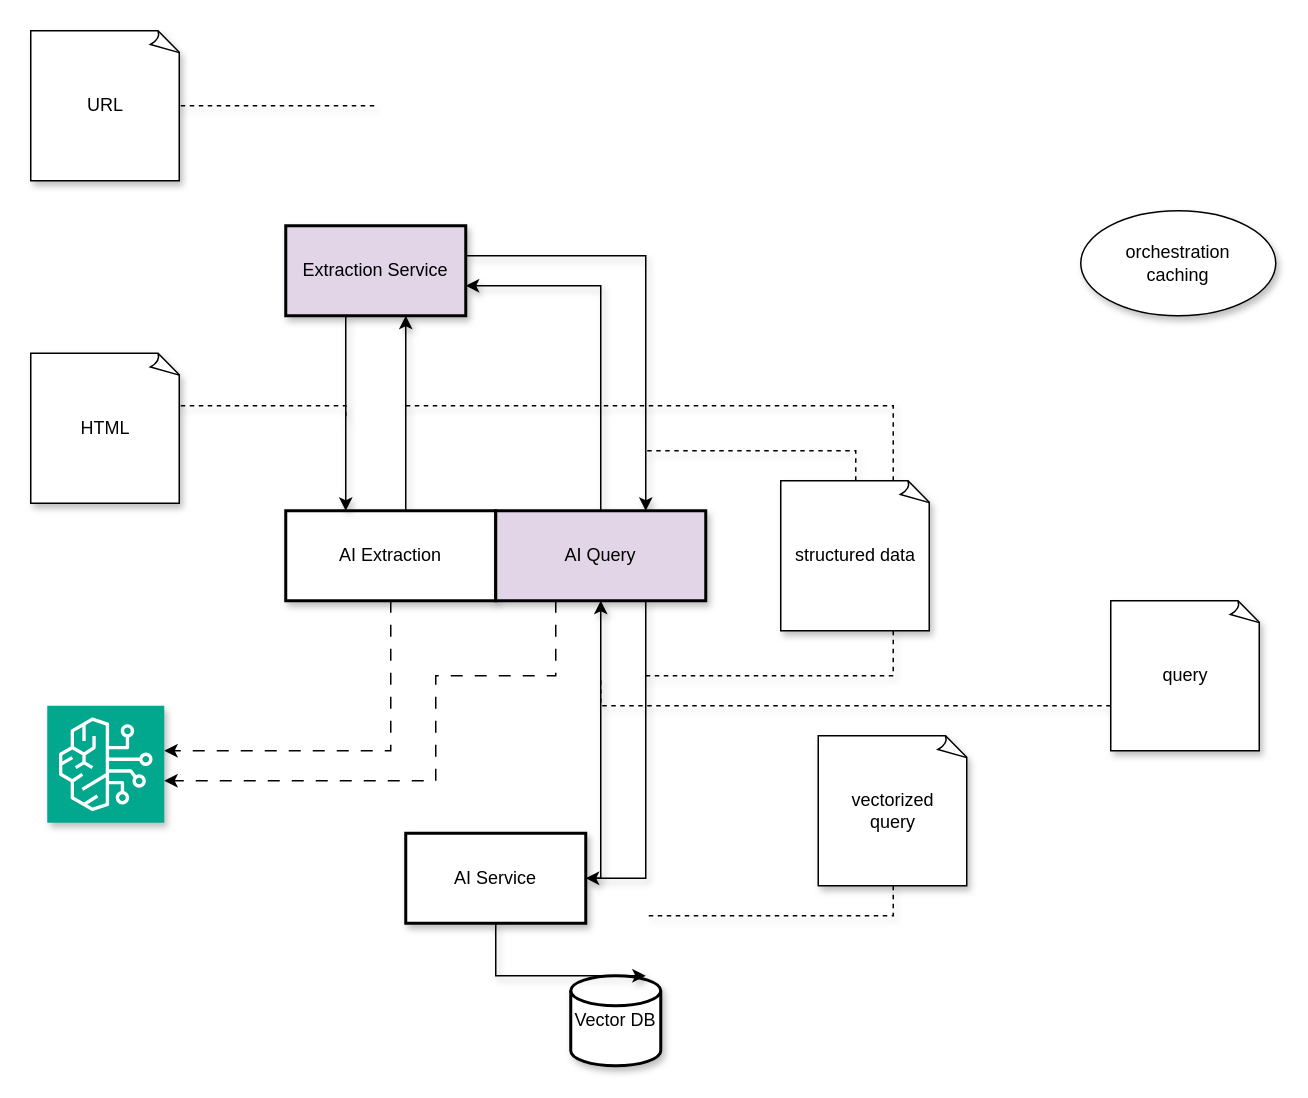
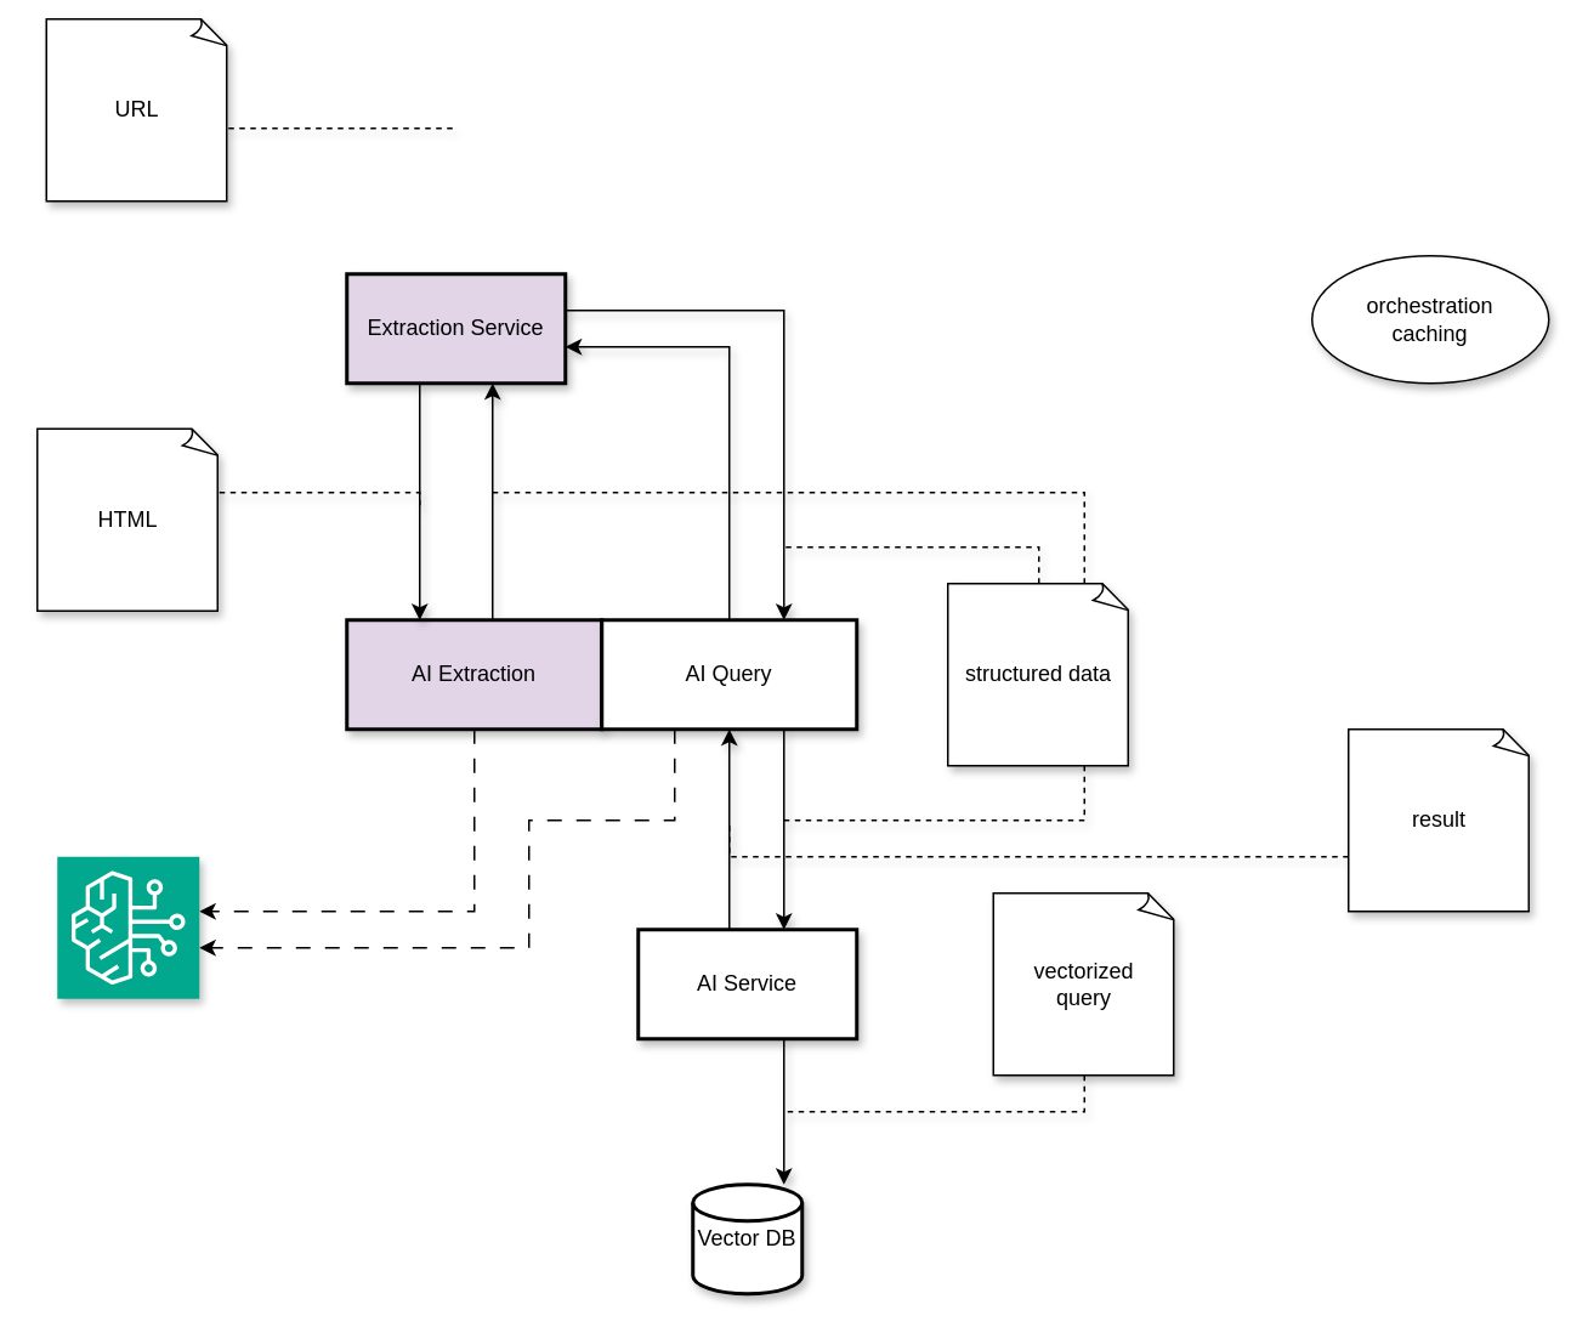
  <mxCell id="0" />
  <mxCell id="1" parent="0" />
  <mxCell id="2" style="edgeStyle=orthogonalEdgeStyle;rounded=0;orthogonalLoop=1;jettySize=auto;html=1;shadow=1;" parent="1" source="21" target="7" edge="1"><mxGeometry relative="1" as="geometry"><Array as="points"><mxPoint x="430" y="460" /><mxPoint x="430" y="460" /></Array></mxGeometry></mxCell>
  <mxCell id="3" style="edgeStyle=orthogonalEdgeStyle;rounded=0;orthogonalLoop=1;jettySize=auto;html=1;shadow=1;" parent="1" source="5" target="12" edge="1"><mxGeometry relative="1" as="geometry"><Array as="points"><mxPoint x="270" y="270" /><mxPoint x="270" y="270" /></Array></mxGeometry></mxCell>
  <mxCell id="4" style="edgeStyle=orthogonalEdgeStyle;rounded=0;orthogonalLoop=1;jettySize=auto;html=1;dashed=1;dashPattern=8 8;" parent="1" source="5" target="29" edge="1"><mxGeometry relative="1" as="geometry"><Array as="points"><mxPoint x="260" y="500" /></Array></mxGeometry></mxCell>
- <mxCell id="5" value="AI Extraction" style="whiteSpace=wrap;html=1;shadow=1;strokeWidth=2;" parent="1" vertex="1"><mxGeometry x="190" y="340" width="140" height="60" as="geometry" /></mxCell>
+ <mxCell id="5" value="AI Extraction" style="whiteSpace=wrap;html=1;shadow=1;strokeWidth=2;fillColor=#e1d5e7;" parent="1" vertex="1"><mxGeometry x="190" y="340" width="140" height="60" as="geometry" /></mxCell>
  <mxCell id="6" style="edgeStyle=orthogonalEdgeStyle;rounded=0;orthogonalLoop=1;jettySize=auto;html=1;shadow=1;" parent="1" source="7" target="21" edge="1"><mxGeometry relative="1" as="geometry"><Array as="points"><mxPoint x="400" y="460" /><mxPoint x="400" y="460" /></Array></mxGeometry></mxCell>
- <mxCell id="7" value="AI Service" style="whiteSpace=wrap;html=1;shadow=1;strokeWidth=2;" parent="1" vertex="1"><mxGeometry x="270" y="555" width="120" height="60" as="geometry" /></mxCell>
+ <mxCell id="7" value="AI Service" style="whiteSpace=wrap;html=1;shadow=1;strokeWidth=2;" parent="1" vertex="1"><mxGeometry x="350" y="510" width="120" height="60" as="geometry" /></mxCell>
  <mxCell id="8" value="Vector DB" style="strokeWidth=2;html=1;shape=mxgraph.flowchart.database;whiteSpace=wrap;shadow=1;" parent="1" vertex="1"><mxGeometry x="380" y="650" width="60" height="60" as="geometry" /></mxCell>
  <mxCell id="9" style="edgeStyle=orthogonalEdgeStyle;rounded=0;orthogonalLoop=1;jettySize=auto;html=1;shadow=1;" parent="1" source="7" edge="1"><mxGeometry relative="1" as="geometry"><mxPoint x="430" y="650" as="targetPoint" /><Array as="points"><mxPoint x="430" y="650" /></Array></mxGeometry></mxCell>
  <mxCell id="10" style="edgeStyle=orthogonalEdgeStyle;rounded=0;orthogonalLoop=1;jettySize=auto;html=1;shadow=1;" parent="1" source="12" target="5" edge="1"><mxGeometry relative="1" as="geometry"><Array as="points"><mxPoint x="230" y="280" /><mxPoint x="230" y="280" /></Array></mxGeometry></mxCell>
  <mxCell id="11" style="edgeStyle=orthogonalEdgeStyle;rounded=0;orthogonalLoop=1;jettySize=auto;html=1;shadow=1;" parent="1" source="12" target="21" edge="1"><mxGeometry relative="1" as="geometry"><Array as="points"><mxPoint x="430" y="170" /></Array></mxGeometry></mxCell>
  <mxCell id="12" value="Extraction Service" style="whiteSpace=wrap;html=1;shadow=1;strokeWidth=2;fillColor=#e1d5e7;" parent="1" vertex="1"><mxGeometry x="190" y="150" width="120" height="60" as="geometry" /></mxCell>
  <mxCell id="13" style="edgeStyle=orthogonalEdgeStyle;rounded=0;orthogonalLoop=1;jettySize=auto;html=1;dashed=1;strokeColor=default;align=center;verticalAlign=middle;fontFamily=Helvetica;fontSize=11;fontColor=default;labelBackgroundColor=default;endArrow=none;endFill=0;shadow=1;" parent="1" source="14" edge="1"><mxGeometry relative="1" as="geometry"><mxPoint x="250" y="70" as="targetPoint" /><Array as="points"><mxPoint x="230" y="70" /></Array></mxGeometry></mxCell>
- <mxCell id="14" value="URL" style="whiteSpace=wrap;html=1;shape=mxgraph.basic.document;shadow=1;" parent="1" vertex="1"><mxGeometry x="20" y="20" width="100" height="100" as="geometry" /></mxCell>
+ <mxCell id="14" value="URL" style="whiteSpace=wrap;html=1;shape=mxgraph.basic.document;shadow=1;" parent="1" vertex="1"><mxGeometry x="25" y="10" width="100" height="100" as="geometry" /></mxCell>
  <mxCell id="15" style="edgeStyle=orthogonalEdgeStyle;rounded=0;orthogonalLoop=1;jettySize=auto;html=1;dashed=1;strokeColor=default;align=center;verticalAlign=middle;fontFamily=Helvetica;fontSize=11;fontColor=default;labelBackgroundColor=default;endArrow=none;startArrow=none;startFill=0;endFill=0;shadow=1;" parent="1" source="16" edge="1"><mxGeometry relative="1" as="geometry"><mxPoint x="230" y="280" as="targetPoint" /><Array as="points"><mxPoint x="230" y="270" /></Array></mxGeometry></mxCell>
  <mxCell id="16" value="HTML" style="whiteSpace=wrap;html=1;shape=mxgraph.basic.document;shadow=1;" parent="1" vertex="1"><mxGeometry x="20" y="235" width="100" height="100" as="geometry" /></mxCell>
  <mxCell id="17" style="edgeStyle=orthogonalEdgeStyle;rounded=0;orthogonalLoop=1;jettySize=auto;html=1;dashed=1;strokeColor=default;align=center;verticalAlign=middle;fontFamily=Helvetica;fontSize=11;fontColor=default;labelBackgroundColor=default;endArrow=none;endFill=0;shadow=1;" parent="1" source="18" edge="1"><mxGeometry relative="1" as="geometry"><mxPoint x="430" y="610" as="targetPoint" /><Array as="points"><mxPoint x="595" y="610" /></Array></mxGeometry></mxCell>
  <mxCell id="18" value="vectorized&lt;br&gt;query" style="whiteSpace=wrap;html=1;shape=mxgraph.basic.document;shadow=1;" parent="1" vertex="1"><mxGeometry x="545" y="490" width="100" height="100" as="geometry" /></mxCell>
  <mxCell id="19" style="edgeStyle=orthogonalEdgeStyle;rounded=0;orthogonalLoop=1;jettySize=auto;html=1;shadow=1;" parent="1" source="21" target="12" edge="1"><mxGeometry relative="1" as="geometry"><Array as="points"><mxPoint x="400" y="190" /></Array></mxGeometry></mxCell>
  <mxCell id="20" style="edgeStyle=orthogonalEdgeStyle;rounded=0;orthogonalLoop=1;jettySize=auto;html=1;dashed=1;dashPattern=8 8;" parent="1" source="21" target="29" edge="1"><mxGeometry relative="1" as="geometry"><Array as="points"><mxPoint x="370" y="450" /><mxPoint x="290" y="450" /><mxPoint x="290" y="520" /></Array></mxGeometry></mxCell>
- <mxCell id="21" value="AI Query" style="whiteSpace=wrap;html=1;shadow=1;strokeWidth=2;fillColor=#e1d5e7;" parent="1" vertex="1"><mxGeometry x="330" y="340" width="140" height="60" as="geometry" /></mxCell>
+ <mxCell id="21" value="AI Query" style="whiteSpace=wrap;html=1;shadow=1;strokeWidth=2;" parent="1" vertex="1"><mxGeometry x="330" y="340" width="140" height="60" as="geometry" /></mxCell>
  <mxCell id="22" value="orchestration&lt;br&gt;caching" style="ellipse;whiteSpace=wrap;html=1;shadow=1;" parent="1" vertex="1"><mxGeometry x="720" y="140" width="130" height="70" as="geometry" /></mxCell>
  <mxCell id="23" style="edgeStyle=orthogonalEdgeStyle;rounded=0;orthogonalLoop=1;jettySize=auto;html=1;dashed=1;strokeColor=default;align=center;verticalAlign=middle;fontFamily=Helvetica;fontSize=11;fontColor=default;labelBackgroundColor=default;endArrow=none;endFill=0;shadow=1;" parent="1" source="26" edge="1"><mxGeometry relative="1" as="geometry"><mxPoint x="270" y="270" as="targetPoint" /><Array as="points"><mxPoint x="595" y="270" /><mxPoint x="270" y="270" /></Array></mxGeometry></mxCell>
  <mxCell id="24" style="edgeStyle=orthogonalEdgeStyle;rounded=0;orthogonalLoop=1;jettySize=auto;html=1;dashed=1;strokeColor=default;align=center;verticalAlign=middle;fontFamily=Helvetica;fontSize=11;fontColor=default;labelBackgroundColor=default;endArrow=none;endFill=0;shadow=1;" parent="1" source="26" edge="1"><mxGeometry relative="1" as="geometry"><mxPoint x="430" y="300" as="targetPoint" /><Array as="points"><mxPoint x="570" y="300" /></Array></mxGeometry></mxCell>
  <mxCell id="25" style="edgeStyle=orthogonalEdgeStyle;rounded=0;orthogonalLoop=1;jettySize=auto;html=1;dashed=1;strokeColor=default;align=center;verticalAlign=middle;fontFamily=Helvetica;fontSize=11;fontColor=default;labelBackgroundColor=default;endArrow=none;endFill=0;shadow=1;" parent="1" source="26" edge="1"><mxGeometry relative="1" as="geometry"><mxPoint x="430" y="450" as="targetPoint" /><Array as="points"><mxPoint x="595" y="450" /></Array></mxGeometry></mxCell>
  <mxCell id="26" value="structured data" style="whiteSpace=wrap;html=1;shape=mxgraph.basic.document;shadow=1;strokeColor=default;align=center;verticalAlign=middle;fontFamily=Helvetica;fontSize=12;fontColor=default;fillColor=default;" parent="1" vertex="1"><mxGeometry x="520" y="320" width="100" height="100" as="geometry" /></mxCell>
  <mxCell id="27" style="edgeStyle=orthogonalEdgeStyle;rounded=0;orthogonalLoop=1;jettySize=auto;html=1;dashed=1;strokeColor=default;align=center;verticalAlign=middle;fontFamily=Helvetica;fontSize=11;fontColor=default;labelBackgroundColor=default;endArrow=none;endFill=0;shadow=1;" parent="1" source="28" edge="1"><mxGeometry relative="1" as="geometry"><mxPoint x="400" y="450" as="targetPoint" /><Array as="points"><mxPoint x="400" y="470" /></Array></mxGeometry></mxCell>
- <mxCell id="28" value="query" style="whiteSpace=wrap;html=1;shape=mxgraph.basic.document;shadow=1;" parent="1" vertex="1"><mxGeometry x="740" y="400" width="100" height="100" as="geometry" /></mxCell>
+ <mxCell id="28" value="result" style="whiteSpace=wrap;html=1;shape=mxgraph.basic.document;shadow=1;" parent="1" vertex="1"><mxGeometry x="740" y="400" width="100" height="100" as="geometry" /></mxCell>
  <mxCell id="29" value="" style="sketch=0;points=[[0,0,0],[0.25,0,0],[0.5,0,0],[0.75,0,0],[1,0,0],[0,1,0],[0.25,1,0],[0.5,1,0],[0.75,1,0],[1,1,0],[0,0.25,0],[0,0.5,0],[0,0.75,0],[1,0.25,0],[1,0.5,0],[1,0.75,0]];outlineConnect=0;fontColor=#232F3E;fillColor=#01A88D;strokeColor=#ffffff;dashed=0;verticalLabelPosition=bottom;verticalAlign=top;align=center;html=1;fontSize=12;fontStyle=0;aspect=fixed;shape=mxgraph.aws4.resourceIcon;resIcon=mxgraph.aws4.bedrock;shadow=1;" parent="1" vertex="1"><mxGeometry x="31" y="470" width="78" height="78" as="geometry" /></mxCell>
